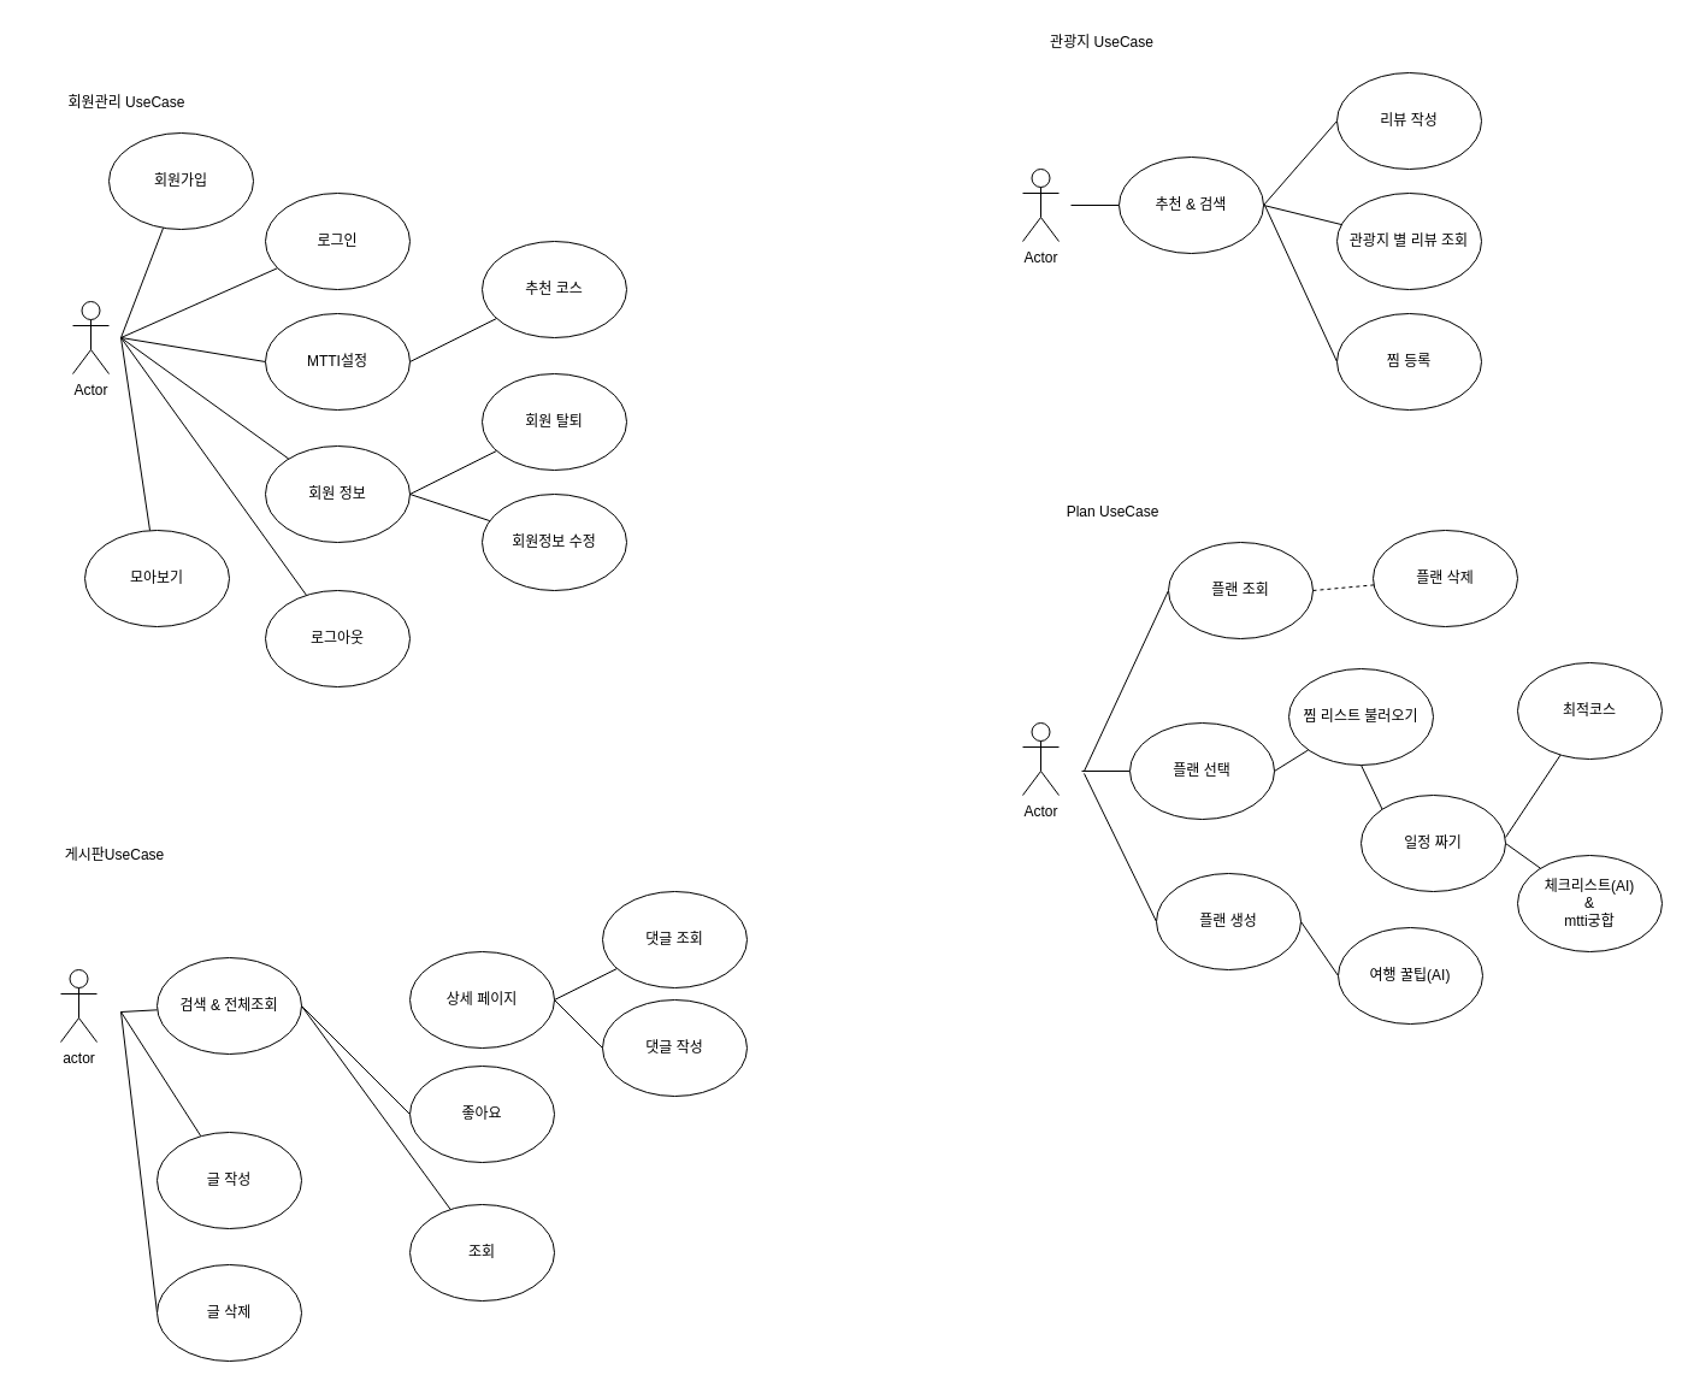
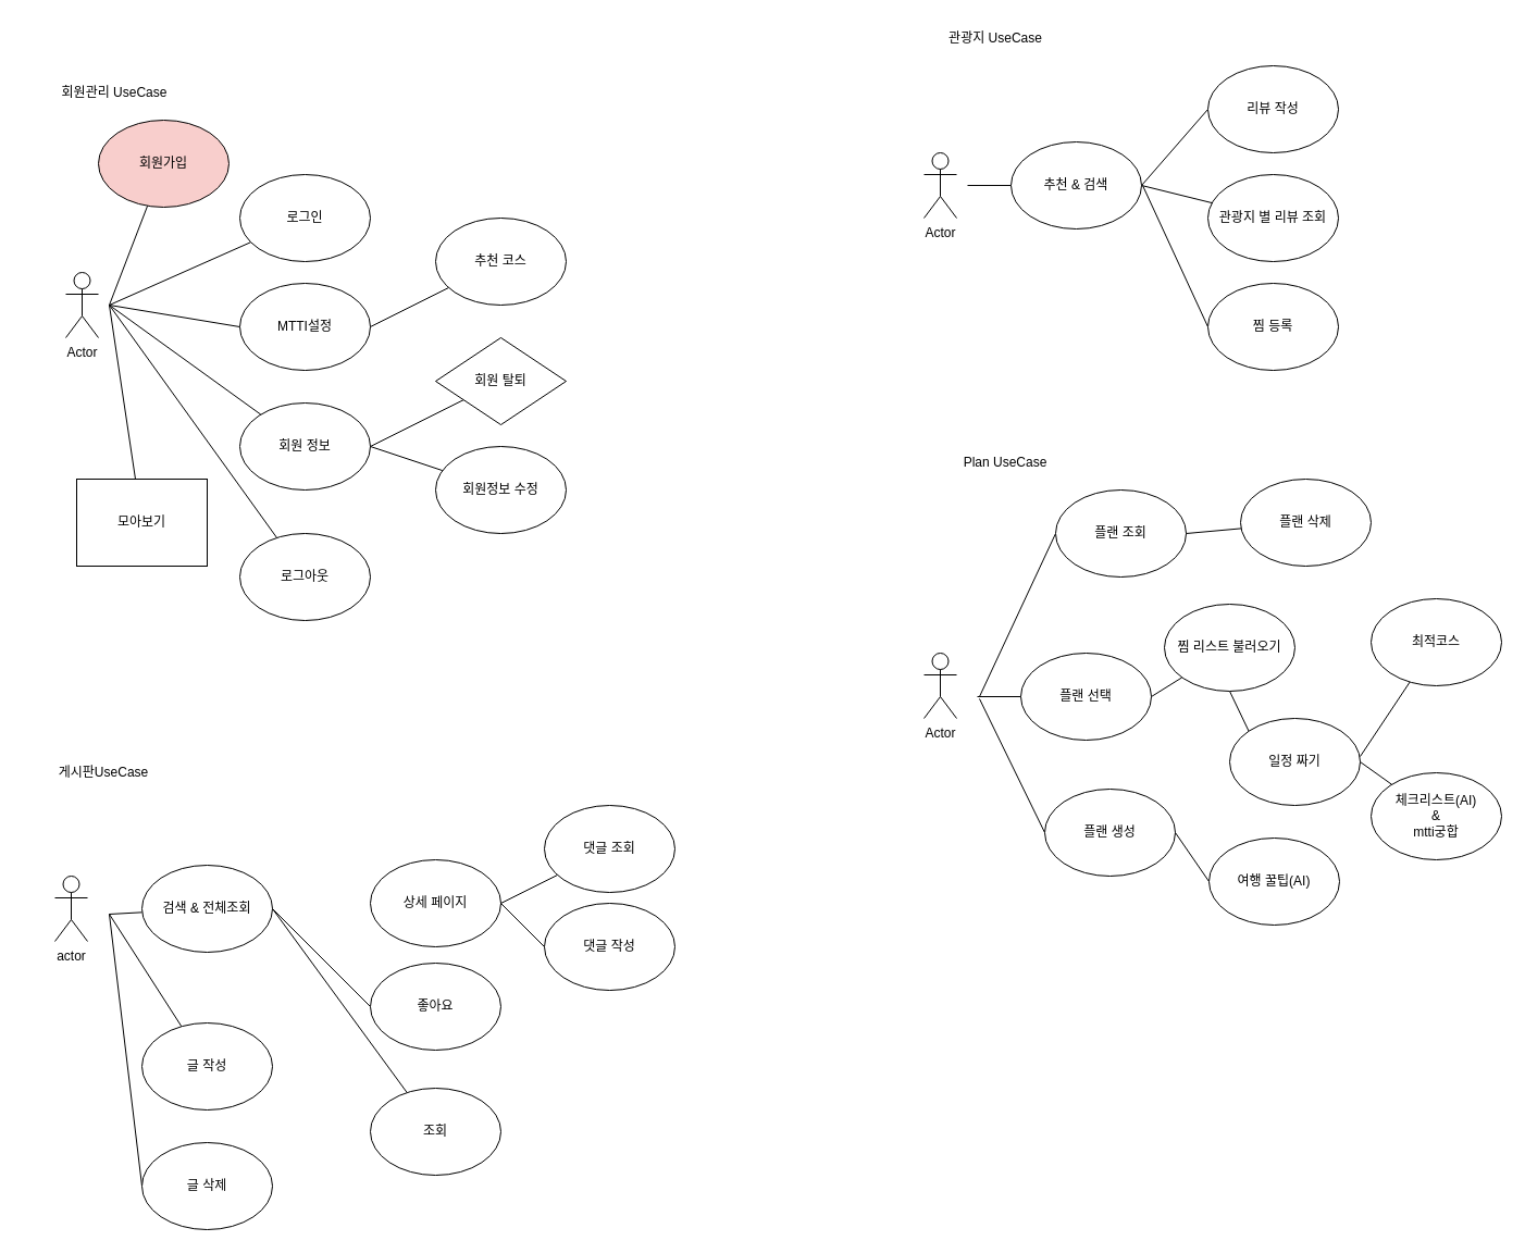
  <mxCell id="0" />
  <mxCell id="1" parent="0" />
  <mxCell id="2" value="Actor" style="shape=umlActor;verticalLabelPosition=bottom;verticalAlign=top;html=1;outlineConnect=0;" vertex="1" parent="1"><mxGeometry x="60" y="250" width="30" height="60" as="geometry" /></mxCell>
  <mxCell id="3" value="" style="endArrow=none;html=1;rounded=0;" edge="1" parent="1" target="7"><mxGeometry width="50" height="50" relative="1" as="geometry"><mxPoint x="100" y="280" as="sourcePoint" /><mxPoint x="260" y="130" as="targetPoint" /></mxGeometry></mxCell>
  <mxCell id="4" value="" style="endArrow=none;html=1;rounded=0;entryX=0;entryY=0.5;entryDx=0;entryDy=0;" edge="1" parent="1" target="9"><mxGeometry width="50" height="50" relative="1" as="geometry"><mxPoint x="100" y="280" as="sourcePoint" /><mxPoint x="232.785" y="252.045" as="targetPoint" /></mxGeometry></mxCell>
  <mxCell id="5" value="" style="endArrow=none;html=1;rounded=0;" edge="1" parent="1" target="6"><mxGeometry width="50" height="50" relative="1" as="geometry"><mxPoint x="100" y="280" as="sourcePoint" /><mxPoint x="280" y="350" as="targetPoint" /></mxGeometry></mxCell>
  <mxCell id="6" value="로그아웃" style="ellipse;whiteSpace=wrap;html=1;" vertex="1" parent="1"><mxGeometry x="220" y="490" width="120" height="80" as="geometry" /></mxCell>
- <mxCell id="7" value="회원가입" style="ellipse;whiteSpace=wrap;html=1;" vertex="1" parent="1"><mxGeometry x="90" y="110" width="120" height="80" as="geometry" /></mxCell>
+ <mxCell id="7" value="회원가입" style="ellipse;whiteSpace=wrap;html=1;fillColor=#f8cecc;" vertex="1" parent="1"><mxGeometry x="90" y="110" width="120" height="80" as="geometry" /></mxCell>
  <mxCell id="8" value="회원관리 UseCase" style="text;html=1;align=center;verticalAlign=middle;whiteSpace=wrap;rounded=0;" vertex="1" parent="1"><mxGeometry x="30" y="70" width="150" height="30" as="geometry" /></mxCell>
  <mxCell id="9" value="MTTI설정" style="ellipse;whiteSpace=wrap;html=1;" vertex="1" parent="1"><mxGeometry x="220" y="260" width="120" height="80" as="geometry" /></mxCell>
  <mxCell id="10" value="" style="endArrow=none;html=1;rounded=0;" edge="1" parent="1" target="11"><mxGeometry width="50" height="50" relative="1" as="geometry"><mxPoint x="100" y="280" as="sourcePoint" /><mxPoint x="420" y="270" as="targetPoint" /></mxGeometry></mxCell>
  <mxCell id="11" value="회원 정보" style="ellipse;whiteSpace=wrap;html=1;" vertex="1" parent="1"><mxGeometry x="220" y="370" width="120" height="80" as="geometry" /></mxCell>
  <mxCell id="12" value="" style="endArrow=none;html=1;rounded=0;exitX=1;exitY=0.5;exitDx=0;exitDy=0;" edge="1" parent="1" source="11" target="13"><mxGeometry width="50" height="50" relative="1" as="geometry"><mxPoint x="360" y="330" as="sourcePoint" /><mxPoint x="610" y="270" as="targetPoint" /></mxGeometry></mxCell>
  <mxCell id="13" value="회원정보 수정" style="ellipse;whiteSpace=wrap;html=1;" vertex="1" parent="1"><mxGeometry x="400" y="410" width="120" height="80" as="geometry" /></mxCell>
  <mxCell id="14" value="" style="endArrow=none;html=1;rounded=0;" edge="1" parent="1" target="15"><mxGeometry width="50" height="50" relative="1" as="geometry"><mxPoint x="100" y="280" as="sourcePoint" /><mxPoint x="240" y="220" as="targetPoint" /></mxGeometry></mxCell>
  <mxCell id="15" value="로그인" style="ellipse;whiteSpace=wrap;html=1;" vertex="1" parent="1"><mxGeometry x="220" y="160" width="120" height="80" as="geometry" /></mxCell>
  <mxCell id="16" value="" style="endArrow=none;html=1;rounded=0;exitX=1;exitY=0.5;exitDx=0;exitDy=0;" edge="1" parent="1" source="9" target="19"><mxGeometry width="50" height="50" relative="1" as="geometry"><mxPoint x="360" y="430" as="sourcePoint" /><mxPoint x="430" y="260" as="targetPoint" /></mxGeometry></mxCell>
  <mxCell id="17" value="" style="endArrow=none;html=1;rounded=0;" edge="1" parent="1" target="18"><mxGeometry width="50" height="50" relative="1" as="geometry"><mxPoint x="340" y="410" as="sourcePoint" /><mxPoint x="420" y="360" as="targetPoint" /></mxGeometry></mxCell>
- <mxCell id="18" value="회원 탈퇴" style="ellipse;whiteSpace=wrap;html=1;" vertex="1" parent="1"><mxGeometry x="400" y="310" width="120" height="80" as="geometry" /></mxCell>
+ <mxCell id="18" value="회원 탈퇴" style="rhombus;whiteSpace=wrap;html=1;" vertex="1" parent="1"><mxGeometry x="400" y="310" width="120" height="80" as="geometry" /></mxCell>
  <mxCell id="19" value="추천 코스" style="ellipse;whiteSpace=wrap;html=1;" vertex="1" parent="1"><mxGeometry x="400" y="200" width="120" height="80" as="geometry" /></mxCell>
  <mxCell id="20" value="actor" style="shape=umlActor;verticalLabelPosition=bottom;verticalAlign=top;html=1;outlineConnect=0;" vertex="1" parent="1"><mxGeometry x="50" y="805" width="30" height="60" as="geometry" /></mxCell>
  <mxCell id="21" value="" style="endArrow=none;html=1;rounded=0;entryX=0;entryY=0.5;entryDx=0;entryDy=0;exitX=1;exitY=0.5;exitDx=0;exitDy=0;" edge="1" parent="1" target="23" source="27"><mxGeometry width="50" height="50" relative="1" as="geometry"><mxPoint x="110" y="915" as="sourcePoint" /><mxPoint x="242.785" y="887.045" as="targetPoint" /></mxGeometry></mxCell>
  <mxCell id="22" value="게시판UseCase" style="text;html=1;align=center;verticalAlign=middle;whiteSpace=wrap;rounded=0;" vertex="1" parent="1"><mxGeometry x="20" y="695" width="150" height="30" as="geometry" /></mxCell>
  <mxCell id="23" value="좋아요" style="ellipse;whiteSpace=wrap;html=1;" vertex="1" parent="1"><mxGeometry x="340" y="885" width="120" height="80" as="geometry" /></mxCell>
  <mxCell id="24" value="" style="endArrow=none;html=1;rounded=0;exitX=1;exitY=0.5;exitDx=0;exitDy=0;" edge="1" parent="1" source="30" target="25"><mxGeometry width="50" height="50" relative="1" as="geometry"><mxPoint x="340" y="1125" as="sourcePoint" /><mxPoint x="610" y="985" as="targetPoint" /></mxGeometry></mxCell>
  <mxCell id="25" value="댓글 조회" style="ellipse;whiteSpace=wrap;html=1;" vertex="1" parent="1"><mxGeometry x="500" y="740" width="120" height="80" as="geometry" /></mxCell>
  <mxCell id="26" value="" style="endArrow=none;html=1;rounded=0;" edge="1" parent="1" target="27"><mxGeometry width="50" height="50" relative="1" as="geometry"><mxPoint x="100" y="840" as="sourcePoint" /><mxPoint x="250" y="855" as="targetPoint" /></mxGeometry></mxCell>
  <mxCell id="27" value="검색 &amp;amp; 전체조회" style="ellipse;whiteSpace=wrap;html=1;" vertex="1" parent="1"><mxGeometry x="130" y="795" width="120" height="80" as="geometry" /></mxCell>
  <mxCell id="28" value="" style="endArrow=none;html=1;rounded=0;exitX=1;exitY=0.5;exitDx=0;exitDy=0;" edge="1" parent="1" target="29" source="27"><mxGeometry width="50" height="50" relative="1" as="geometry"><mxPoint x="350" y="1045" as="sourcePoint" /><mxPoint x="430" y="995" as="targetPoint" /></mxGeometry></mxCell>
  <mxCell id="29" value="조회" style="ellipse;whiteSpace=wrap;html=1;" vertex="1" parent="1"><mxGeometry x="340" y="1000" width="120" height="80" as="geometry" /></mxCell>
  <mxCell id="30" value="상세 페이지" style="ellipse;whiteSpace=wrap;html=1;" vertex="1" parent="1"><mxGeometry x="340" y="790" width="120" height="80" as="geometry" /></mxCell>
  <mxCell id="31" value="댓글 작성" style="ellipse;whiteSpace=wrap;html=1;" vertex="1" parent="1"><mxGeometry x="500" y="830" width="120" height="80" as="geometry" /></mxCell>
  <mxCell id="32" value="" style="endArrow=none;html=1;rounded=0;exitX=1;exitY=0.5;exitDx=0;exitDy=0;entryX=0;entryY=0.5;entryDx=0;entryDy=0;" edge="1" parent="1" source="30" target="31"><mxGeometry width="50" height="50" relative="1" as="geometry"><mxPoint x="470" y="840" as="sourcePoint" /><mxPoint x="522" y="814" as="targetPoint" /></mxGeometry></mxCell>
  <mxCell id="33" value="" style="endArrow=none;html=1;rounded=0;" edge="1" parent="1" target="34"><mxGeometry width="50" height="50" relative="1" as="geometry"><mxPoint x="100" y="840" as="sourcePoint" /><mxPoint x="130" y="960" as="targetPoint" /></mxGeometry></mxCell>
  <mxCell id="34" value="글 작성" style="ellipse;whiteSpace=wrap;html=1;" vertex="1" parent="1"><mxGeometry x="130" y="940" width="120" height="80" as="geometry" /></mxCell>
  <mxCell id="35" value="" style="endArrow=none;html=1;rounded=0;entryX=0;entryY=0.5;entryDx=0;entryDy=0;" edge="1" parent="1" target="36"><mxGeometry width="50" height="50" relative="1" as="geometry"><mxPoint x="100" y="840" as="sourcePoint" /><mxPoint x="130" y="1070" as="targetPoint" /></mxGeometry></mxCell>
  <mxCell id="36" value="글 삭제" style="ellipse;whiteSpace=wrap;html=1;" vertex="1" parent="1"><mxGeometry x="130" y="1050" width="120" height="80" as="geometry" /></mxCell>
  <mxCell id="37" value="Actor" style="shape=umlActor;verticalLabelPosition=bottom;verticalAlign=top;html=1;outlineConnect=0;" vertex="1" parent="1"><mxGeometry x="849" y="140" width="30" height="60" as="geometry" /></mxCell>
  <mxCell id="38" value="관광지 UseCase" style="text;html=1;align=center;verticalAlign=middle;whiteSpace=wrap;rounded=0;" vertex="1" parent="1"><mxGeometry x="840" y="20" width="150" height="30" as="geometry" /></mxCell>
  <mxCell id="39" value="" style="endArrow=none;html=1;rounded=0;" edge="1" parent="1" target="40"><mxGeometry width="50" height="50" relative="1" as="geometry"><mxPoint x="889" y="170" as="sourcePoint" /><mxPoint x="1029" y="110" as="targetPoint" /></mxGeometry></mxCell>
  <mxCell id="40" value="추천 &amp;amp; 검색" style="ellipse;whiteSpace=wrap;html=1;" vertex="1" parent="1"><mxGeometry x="929" y="130" width="120" height="80" as="geometry" /></mxCell>
  <mxCell id="41" value="" style="endArrow=none;html=1;rounded=0;exitX=1;exitY=0.5;exitDx=0;exitDy=0;entryX=0;entryY=0.5;entryDx=0;entryDy=0;" edge="1" parent="1" source="40" target="42"><mxGeometry width="50" height="50" relative="1" as="geometry"><mxPoint x="1099" y="170" as="sourcePoint" /><mxPoint x="1089" y="30" as="targetPoint" /></mxGeometry></mxCell>
  <mxCell id="42" value="리뷰 작성" style="ellipse;whiteSpace=wrap;html=1;" vertex="1" parent="1"><mxGeometry x="1110" y="60" width="120" height="80" as="geometry" /></mxCell>
  <mxCell id="43" value="" style="endArrow=none;html=1;rounded=0;" edge="1" parent="1" target="44"><mxGeometry width="50" height="50" relative="1" as="geometry"><mxPoint x="1049" y="170" as="sourcePoint" /><mxPoint x="1119" y="120" as="targetPoint" /></mxGeometry></mxCell>
  <mxCell id="44" value="관광지 별 리뷰 조회" style="ellipse;whiteSpace=wrap;html=1;" vertex="1" parent="1"><mxGeometry x="1110" y="160" width="120" height="80" as="geometry" /></mxCell>
  <mxCell id="45" value="Actor" style="shape=umlActor;verticalLabelPosition=bottom;verticalAlign=top;html=1;outlineConnect=0;" vertex="1" parent="1"><mxGeometry x="849" y="600" width="30" height="60" as="geometry" /></mxCell>
  <mxCell id="46" value="Plan UseCase" style="text;html=1;align=center;verticalAlign=middle;whiteSpace=wrap;rounded=0;" vertex="1" parent="1"><mxGeometry x="849" y="410" width="150" height="30" as="geometry" /></mxCell>
  <mxCell id="47" value="" style="endArrow=none;html=1;rounded=0;" edge="1" parent="1" target="48"><mxGeometry width="50" height="50" relative="1" as="geometry"><mxPoint x="898" y="640" as="sourcePoint" /><mxPoint x="1038" y="580" as="targetPoint" /></mxGeometry></mxCell>
  <mxCell id="48" value="플랜 선택" style="ellipse;whiteSpace=wrap;html=1;" vertex="1" parent="1"><mxGeometry x="938" y="600" width="120" height="80" as="geometry" /></mxCell>
  <mxCell id="49" value="" style="endArrow=none;html=1;rounded=0;exitX=0.5;exitY=1;exitDx=0;exitDy=0;entryX=0;entryY=0;entryDx=0;entryDy=0;" edge="1" parent="1" source="52" target="50"><mxGeometry width="50" height="50" relative="1" as="geometry"><mxPoint x="1108" y="640" as="sourcePoint" /><mxPoint x="1119" y="570" as="targetPoint" /></mxGeometry></mxCell>
  <mxCell id="50" value="일정 짜기" style="ellipse;whiteSpace=wrap;html=1;" vertex="1" parent="1"><mxGeometry x="1130" y="660" width="120" height="80" as="geometry" /></mxCell>
  <mxCell id="51" value="" style="endArrow=none;html=1;rounded=0;" edge="1" parent="1" target="52"><mxGeometry width="50" height="50" relative="1" as="geometry"><mxPoint x="1058" y="640" as="sourcePoint" /><mxPoint x="1128" y="590" as="targetPoint" /></mxGeometry></mxCell>
  <mxCell id="52" value="찜 리스트 불러오기" style="ellipse;whiteSpace=wrap;html=1;" vertex="1" parent="1"><mxGeometry x="1070" y="555" width="120" height="80" as="geometry" /></mxCell>
  <mxCell id="53" value="" style="endArrow=none;html=1;rounded=0;entryX=0;entryY=0.5;entryDx=0;entryDy=0;" edge="1" parent="1" target="54"><mxGeometry width="50" height="50" relative="1" as="geometry"><mxPoint x="900" y="642" as="sourcePoint" /><mxPoint x="949" y="792" as="targetPoint" /></mxGeometry></mxCell>
  <mxCell id="54" value="플랜 생성" style="ellipse;whiteSpace=wrap;html=1;" vertex="1" parent="1"><mxGeometry x="960" y="725" width="120" height="80" as="geometry" /></mxCell>
  <mxCell id="55" value="" style="endArrow=none;html=1;rounded=0;exitX=1;exitY=0.5;exitDx=0;exitDy=0;entryX=0;entryY=0.5;entryDx=0;entryDy=0;" edge="1" parent="1" source="54" target="56"><mxGeometry width="50" height="50" relative="1" as="geometry"><mxPoint x="1100" y="515" as="sourcePoint" /><mxPoint x="1120" y="805" as="targetPoint" /></mxGeometry></mxCell>
  <mxCell id="56" value="여행 꿀팁(AI)" style="ellipse;whiteSpace=wrap;html=1;" vertex="1" parent="1"><mxGeometry x="1111" y="770" width="120" height="80" as="geometry" /></mxCell>
  <mxCell id="57" value="" style="endArrow=none;html=1;rounded=0;entryX=0;entryY=0.5;entryDx=0;entryDy=0;" edge="1" parent="1" target="58"><mxGeometry width="50" height="50" relative="1" as="geometry"><mxPoint x="900" y="640" as="sourcePoint" /><mxPoint x="970" y="480" as="targetPoint" /></mxGeometry></mxCell>
  <mxCell id="58" value="플랜 조회" style="ellipse;whiteSpace=wrap;html=1;" vertex="1" parent="1"><mxGeometry x="970" y="450" width="120" height="80" as="geometry" /></mxCell>
- <mxCell id="59" value="" style="endArrow=none;html=1;rounded=0;exitX=1;exitY=0.5;exitDx=0;exitDy=0;dashed=1;" edge="1" parent="1" source="58" target="60"><mxGeometry width="50" height="50" relative="1" as="geometry"><mxPoint x="1100" y="520" as="sourcePoint" /><mxPoint x="1150" y="470" as="targetPoint" /></mxGeometry></mxCell>
+ <mxCell id="59" value="" style="endArrow=none;html=1;rounded=0;exitX=1;exitY=0.5;exitDx=0;exitDy=0;" edge="1" parent="1" source="58" target="60"><mxGeometry width="50" height="50" relative="1" as="geometry"><mxPoint x="1100" y="520" as="sourcePoint" /><mxPoint x="1150" y="470" as="targetPoint" /></mxGeometry></mxCell>
  <mxCell id="60" value="플랜 삭제" style="ellipse;whiteSpace=wrap;html=1;" vertex="1" parent="1"><mxGeometry x="1140" y="440" width="120" height="80" as="geometry" /></mxCell>
  <mxCell id="61" value="" style="endArrow=none;html=1;rounded=0;" edge="1" parent="1" target="62"><mxGeometry width="50" height="50" relative="1" as="geometry"><mxPoint x="1250" y="695" as="sourcePoint" /><mxPoint x="1270" y="620" as="targetPoint" /></mxGeometry></mxCell>
  <mxCell id="62" value="최적코스" style="ellipse;whiteSpace=wrap;html=1;" vertex="1" parent="1"><mxGeometry x="1260" y="550" width="120" height="80" as="geometry" /></mxCell>
  <mxCell id="63" value="" style="endArrow=none;html=1;rounded=0;exitX=1;exitY=0.5;exitDx=0;exitDy=0;" edge="1" parent="1" source="50" target="64"><mxGeometry width="50" height="50" relative="1" as="geometry"><mxPoint x="1090" y="680" as="sourcePoint" /><mxPoint x="1330" y="670" as="targetPoint" /></mxGeometry></mxCell>
  <mxCell id="64" value="체크리스트(AI)&lt;br&gt;&amp;amp;&lt;div&gt;mtti궁합&lt;/div&gt;" style="ellipse;whiteSpace=wrap;html=1;" vertex="1" parent="1"><mxGeometry x="1260" y="710" width="120" height="80" as="geometry" /></mxCell>
  <mxCell id="65" value="" style="endArrow=none;html=1;rounded=0;entryX=0;entryY=0.5;entryDx=0;entryDy=0;" edge="1" parent="1" target="66"><mxGeometry width="50" height="50" relative="1" as="geometry"><mxPoint x="1050" y="170" as="sourcePoint" /><mxPoint x="1090" y="270" as="targetPoint" /></mxGeometry></mxCell>
  <mxCell id="66" value="찜 등록" style="ellipse;whiteSpace=wrap;html=1;" vertex="1" parent="1"><mxGeometry x="1110" y="260" width="120" height="80" as="geometry" /></mxCell>
  <mxCell id="67" value="" style="endArrow=none;html=1;rounded=0;" edge="1" parent="1" target="68"><mxGeometry width="50" height="50" relative="1" as="geometry"><mxPoint x="100" y="280" as="sourcePoint" /><mxPoint x="100" y="425" as="targetPoint" /></mxGeometry></mxCell>
- <mxCell id="68" value="모아보기" style="ellipse;whiteSpace=wrap;html=1;" vertex="1" parent="1"><mxGeometry x="70" y="440" width="120" height="80" as="geometry" /></mxCell>
+ <mxCell id="68" value="모아보기" style="whiteSpace=wrap;html=1;rounded=0;" vertex="1" parent="1"><mxGeometry x="70" y="440" width="120" height="80" as="geometry" /></mxCell>
